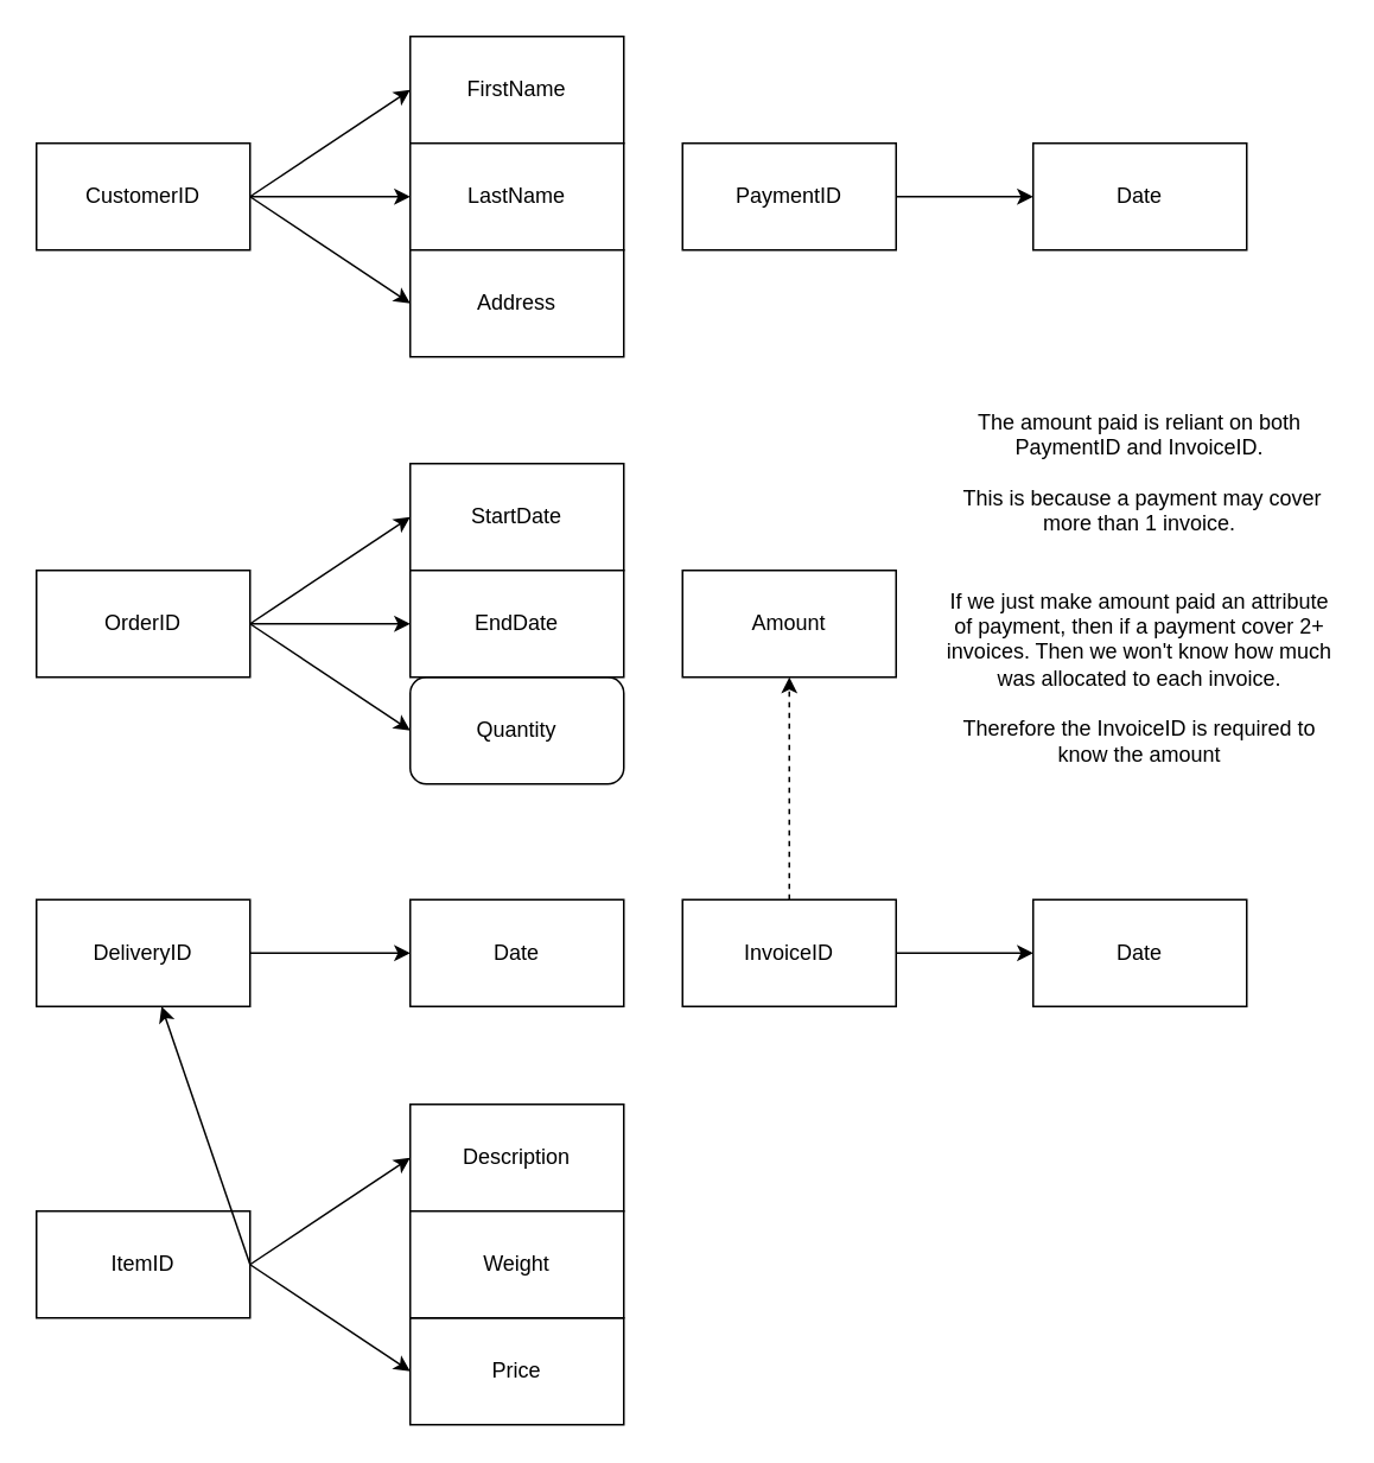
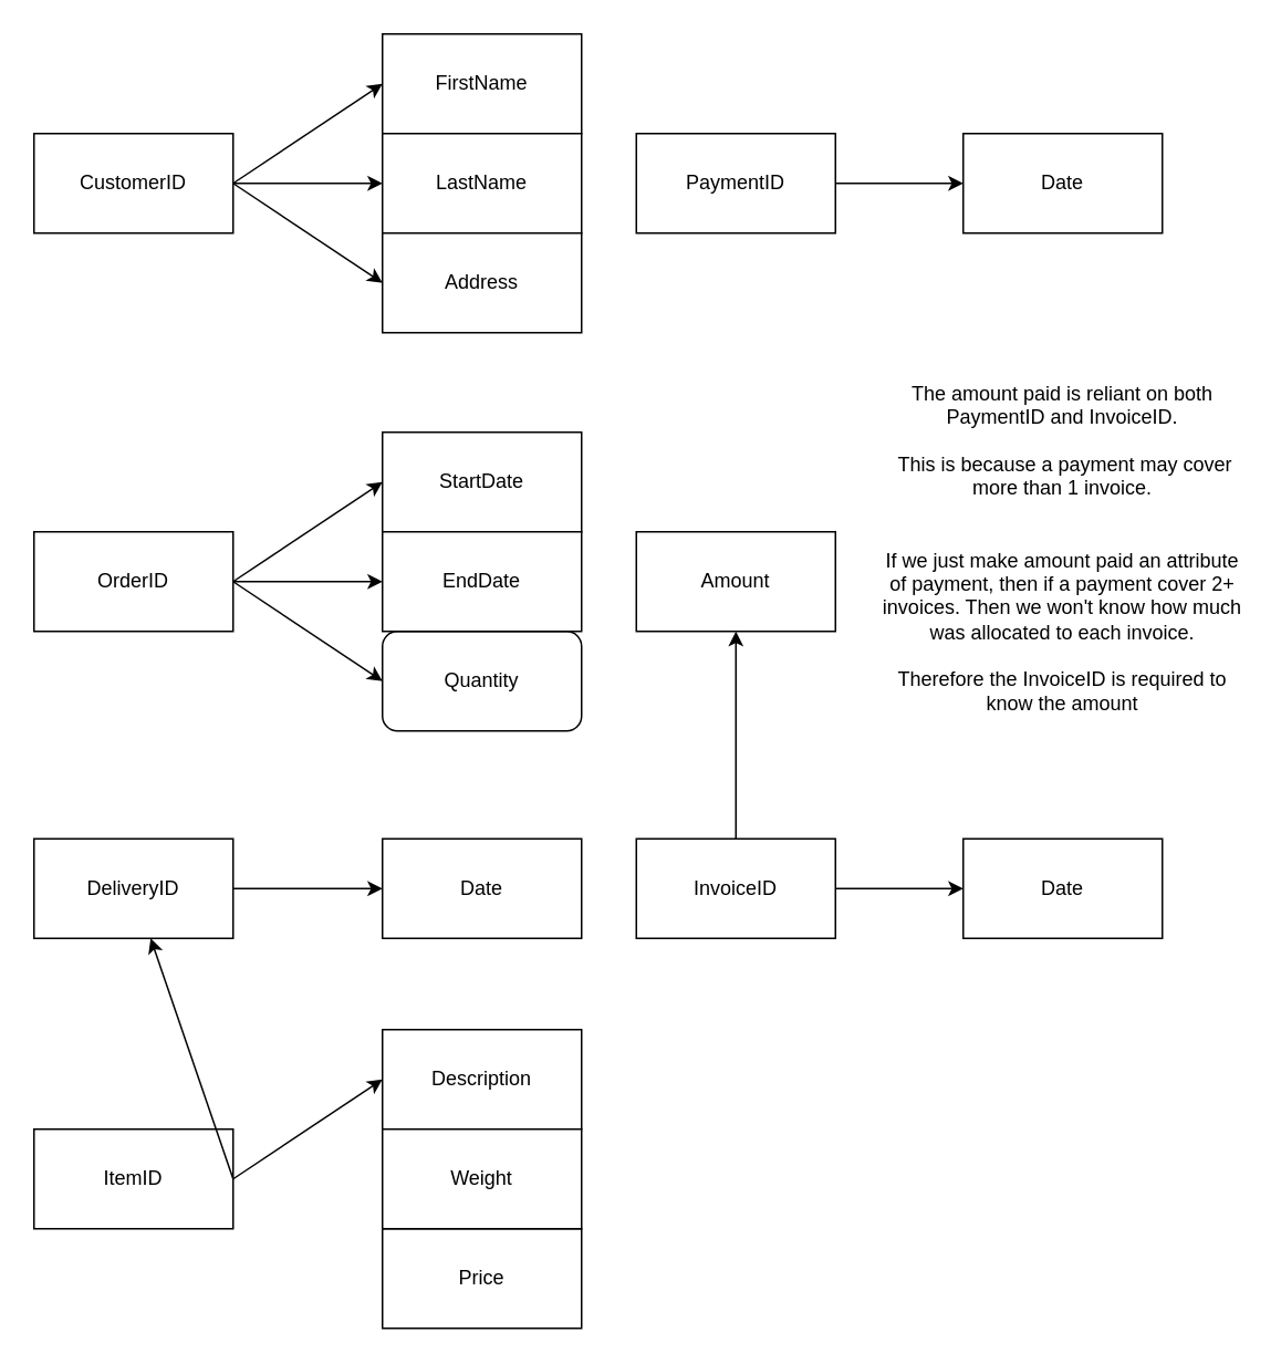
  <mxCell id="0" />
  <mxCell id="1" parent="0" />
  <mxCell id="2" value="CustomerID" style="rounded=0;whiteSpace=wrap;html=1;" parent="1" vertex="1"><mxGeometry x="20" y="80" width="120" height="60" as="geometry" /></mxCell>
  <mxCell id="3" value="OrderID" style="rounded=0;whiteSpace=wrap;html=1;" parent="1" vertex="1"><mxGeometry x="20" y="320" width="120" height="60" as="geometry" /></mxCell>
  <mxCell id="4" value="ItemID" style="rounded=0;whiteSpace=wrap;html=1;" parent="1" vertex="1"><mxGeometry x="20" y="680" width="120" height="60" as="geometry" /></mxCell>
  <mxCell id="5" value="DeliveryID" style="rounded=0;whiteSpace=wrap;html=1;" parent="1" vertex="1"><mxGeometry x="20" y="505" width="120" height="60" as="geometry" /></mxCell>
  <mxCell id="6" value="InvoiceID" style="rounded=0;whiteSpace=wrap;html=1;" parent="1" vertex="1"><mxGeometry x="383" y="505" width="120" height="60" as="geometry" /></mxCell>
  <mxCell id="7" value="PaymentID" style="rounded=0;whiteSpace=wrap;html=1;" parent="1" vertex="1"><mxGeometry x="383" y="80" width="120" height="60" as="geometry" /></mxCell>
  <mxCell id="8" value="" style="endArrow=classic;html=1;exitX=1;exitY=0.5;exitDx=0;exitDy=0;" parent="1" source="2" edge="1"><mxGeometry width="50" height="50" relative="1" as="geometry"><mxPoint x="180" y="100" as="sourcePoint" /><mxPoint x="230" y="50" as="targetPoint" /></mxGeometry></mxCell>
  <mxCell id="9" value="FirstName" style="rounded=0;whiteSpace=wrap;html=1;" parent="1" vertex="1"><mxGeometry x="230" y="20" width="120" height="60" as="geometry" /></mxCell>
  <mxCell id="10" value="LastName" style="rounded=0;whiteSpace=wrap;html=1;" parent="1" vertex="1"><mxGeometry x="230" y="80" width="120" height="60" as="geometry" /></mxCell>
  <mxCell id="11" value="" style="endArrow=classic;html=1;exitX=1;exitY=0.5;exitDx=0;exitDy=0;entryX=0;entryY=0.5;entryDx=0;entryDy=0;" parent="1" source="2" target="10" edge="1"><mxGeometry width="50" height="50" relative="1" as="geometry"><mxPoint x="170" y="140" as="sourcePoint" /><mxPoint x="220" y="90" as="targetPoint" /></mxGeometry></mxCell>
  <mxCell id="12" value="Address" style="rounded=0;whiteSpace=wrap;html=1;" parent="1" vertex="1"><mxGeometry x="230" y="140" width="120" height="60" as="geometry" /></mxCell>
  <mxCell id="13" value="" style="endArrow=classic;html=1;entryX=0;entryY=0.5;entryDx=0;entryDy=0;exitX=1;exitY=0.5;exitDx=0;exitDy=0;" parent="1" source="2" target="12" edge="1"><mxGeometry width="50" height="50" relative="1" as="geometry"><mxPoint x="170" y="210" as="sourcePoint" /><mxPoint x="220" y="160" as="targetPoint" /></mxGeometry></mxCell>
  <mxCell id="14" value="StartDate" style="rounded=0;whiteSpace=wrap;html=1;" parent="1" vertex="1"><mxGeometry x="230" y="260" width="120" height="60" as="geometry" /></mxCell>
  <mxCell id="15" value="Quantity" style="whiteSpace=wrap;html=1;rounded=1;" parent="1" vertex="1"><mxGeometry x="230" y="380" width="120" height="60" as="geometry" /></mxCell>
  <mxCell id="16" value="EndDate" style="rounded=0;whiteSpace=wrap;html=1;" parent="1" vertex="1"><mxGeometry x="230" y="320" width="120" height="60" as="geometry" /></mxCell>
  <mxCell id="17" value="" style="endArrow=classic;html=1;exitX=1;exitY=0.5;exitDx=0;exitDy=0;entryX=0;entryY=0.5;entryDx=0;entryDy=0;" parent="1" target="14" edge="1"><mxGeometry width="50" height="50" relative="1" as="geometry"><mxPoint x="140" y="350" as="sourcePoint" /><mxPoint x="229" y="292" as="targetPoint" /></mxGeometry></mxCell>
  <mxCell id="18" value="" style="endArrow=classic;html=1;entryX=0;entryY=0.5;entryDx=0;entryDy=0;exitX=1;exitY=0.5;exitDx=0;exitDy=0;" parent="1" target="16" edge="1"><mxGeometry width="50" height="50" relative="1" as="geometry"><mxPoint x="140" y="350" as="sourcePoint" /><mxPoint x="80" y="290" as="targetPoint" /></mxGeometry></mxCell>
  <mxCell id="19" value="" style="endArrow=classic;html=1;entryX=0;entryY=0.5;entryDx=0;entryDy=0;exitX=1;exitY=0.5;exitDx=0;exitDy=0;" parent="1" target="15" edge="1"><mxGeometry width="50" height="50" relative="1" as="geometry"><mxPoint x="140" y="350" as="sourcePoint" /><mxPoint x="80" y="290" as="targetPoint" /></mxGeometry></mxCell>
  <mxCell id="20" value="Description" style="rounded=0;whiteSpace=wrap;html=1;" parent="1" vertex="1"><mxGeometry x="230" y="620" width="120" height="60" as="geometry" /></mxCell>
  <mxCell id="21" value="Price" style="rounded=0;whiteSpace=wrap;html=1;" parent="1" vertex="1"><mxGeometry x="230" y="740" width="120" height="60" as="geometry" /></mxCell>
  <mxCell id="22" value="Weight" style="rounded=0;whiteSpace=wrap;html=1;" parent="1" vertex="1"><mxGeometry x="230" y="680" width="120" height="60" as="geometry" /></mxCell>
  <mxCell id="23" value="" style="endArrow=classic;html=1;entryX=0;entryY=0.5;entryDx=0;entryDy=0;exitX=1;exitY=0.5;exitDx=0;exitDy=0;" parent="1" source="4" target="20" edge="1"><mxGeometry width="50" height="50" relative="1" as="geometry"><mxPoint x="280" y="810" as="sourcePoint" /><mxPoint x="330" y="760" as="targetPoint" /></mxGeometry></mxCell>
  <mxCell id="24" value="" style="endArrow=classic;html=1;exitX=1;exitY=0.5;exitDx=0;exitDy=0;" parent="1" source="4" target="5" edge="1"><mxGeometry width="50" height="50" relative="1" as="geometry"><mxPoint x="290" y="820" as="sourcePoint" /><mxPoint x="340" y="770" as="targetPoint" /></mxGeometry></mxCell>
- <mxCell id="25" value="" style="endArrow=classic;html=1;exitX=1;exitY=0.5;exitDx=0;exitDy=0;entryX=0;entryY=0.5;entryDx=0;entryDy=0;" parent="1" source="4" target="21" edge="1"><mxGeometry width="50" height="50" relative="1" as="geometry"><mxPoint x="300" y="830" as="sourcePoint" /><mxPoint x="350" y="780" as="targetPoint" /></mxGeometry></mxCell>
  <mxCell id="26" value="Date" style="rounded=0;whiteSpace=wrap;html=1;" parent="1" vertex="1"><mxGeometry x="230" y="505" width="120" height="60" as="geometry" /></mxCell>
  <mxCell id="27" value="" style="endArrow=classic;html=1;exitX=1;exitY=0.5;exitDx=0;exitDy=0;entryX=0;entryY=0.5;entryDx=0;entryDy=0;" parent="1" source="5" target="26" edge="1"><mxGeometry width="50" height="50" relative="1" as="geometry"><mxPoint x="-50" y="565" as="sourcePoint" /><mxPoint x="0" y="515" as="targetPoint" /></mxGeometry></mxCell>
  <mxCell id="28" value="Date" style="rounded=0;whiteSpace=wrap;html=1;" parent="1" vertex="1"><mxGeometry x="580" y="505" width="120" height="60" as="geometry" /></mxCell>
  <mxCell id="29" value="Date" style="rounded=0;whiteSpace=wrap;html=1;" parent="1" vertex="1"><mxGeometry x="580" y="80" width="120" height="60" as="geometry" /></mxCell>
  <mxCell id="30" value="" style="endArrow=classic;html=1;entryX=0;entryY=0.5;entryDx=0;entryDy=0;exitX=1;exitY=0.5;exitDx=0;exitDy=0;" parent="1" source="7" target="29" edge="1"><mxGeometry width="50" height="50" relative="1" as="geometry"><mxPoint x="530" y="225" as="sourcePoint" /><mxPoint x="580" y="175" as="targetPoint" /></mxGeometry></mxCell>
  <mxCell id="31" value="" style="endArrow=classic;html=1;exitX=1;exitY=0.5;exitDx=0;exitDy=0;entryX=0;entryY=0.5;entryDx=0;entryDy=0;" parent="1" source="6" target="28" edge="1"><mxGeometry width="50" height="50" relative="1" as="geometry"><mxPoint x="680" y="420" as="sourcePoint" /><mxPoint x="730" y="370" as="targetPoint" /></mxGeometry></mxCell>
  <mxCell id="32" value="The amount paid is reliant on both PaymentID and InvoiceID.&lt;br&gt;&lt;br&gt;&amp;nbsp;This is because a payment may cover more than 1 invoice. &lt;br&gt;&lt;br&gt;&lt;br&gt;If we just make amount paid an attribute of payment, then if a payment cover 2+ invoices. Then we won't know how much was allocated to each invoice.&lt;br&gt;&lt;br&gt;Therefore the InvoiceID is required to know the amount" style="text;html=1;strokeColor=none;fillColor=none;align=center;verticalAlign=middle;whiteSpace=wrap;rounded=0;" parent="1" vertex="1"><mxGeometry x="530" y="320" width="220" height="20" as="geometry" /></mxCell>
  <mxCell id="33" value="Amount" style="rounded=0;whiteSpace=wrap;html=1;" parent="1" vertex="1"><mxGeometry x="383" y="320" width="120" height="60" as="geometry" /></mxCell>
- <mxCell id="34" value="" style="endArrow=classic;html=1;entryX=0.5;entryY=1;entryDx=0;entryDy=0;exitX=0.5;exitY=0;exitDx=0;exitDy=0;dashed=1;" parent="1" source="6" target="33" edge="1"><mxGeometry width="50" height="50" relative="1" as="geometry"><mxPoint x="450" y="290" as="sourcePoint" /><mxPoint x="500" y="240" as="targetPoint" /></mxGeometry></mxCell>
+ <mxCell id="34" value="" style="endArrow=classic;html=1;entryX=0.5;entryY=1;entryDx=0;entryDy=0;exitX=0.5;exitY=0;exitDx=0;exitDy=0;" parent="1" source="6" target="33" edge="1"><mxGeometry width="50" height="50" relative="1" as="geometry"><mxPoint x="450" y="290" as="sourcePoint" /><mxPoint x="500" y="240" as="targetPoint" /></mxGeometry></mxCell>
